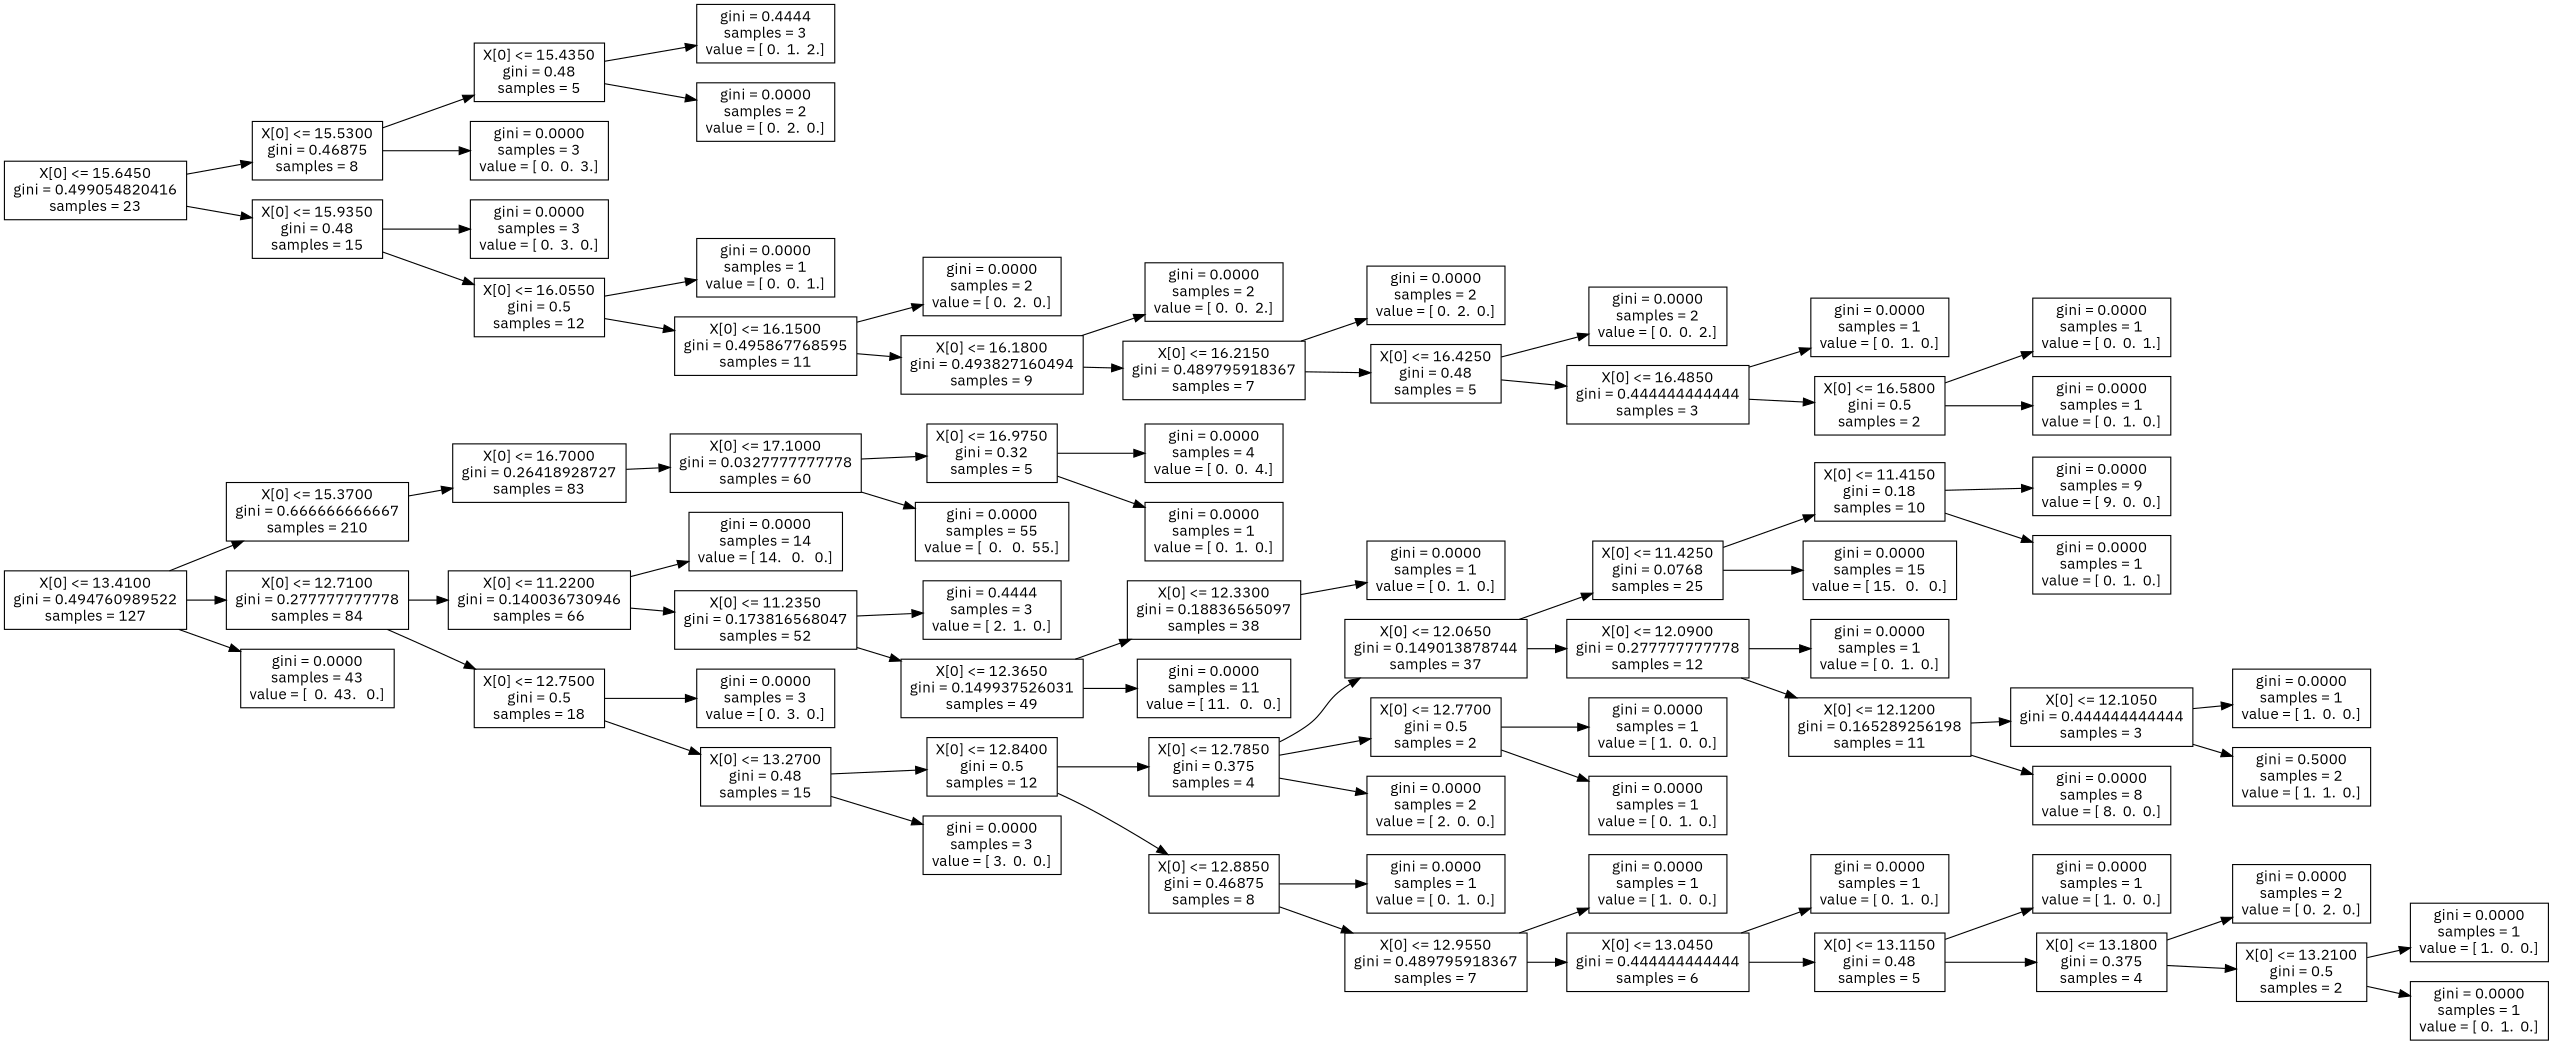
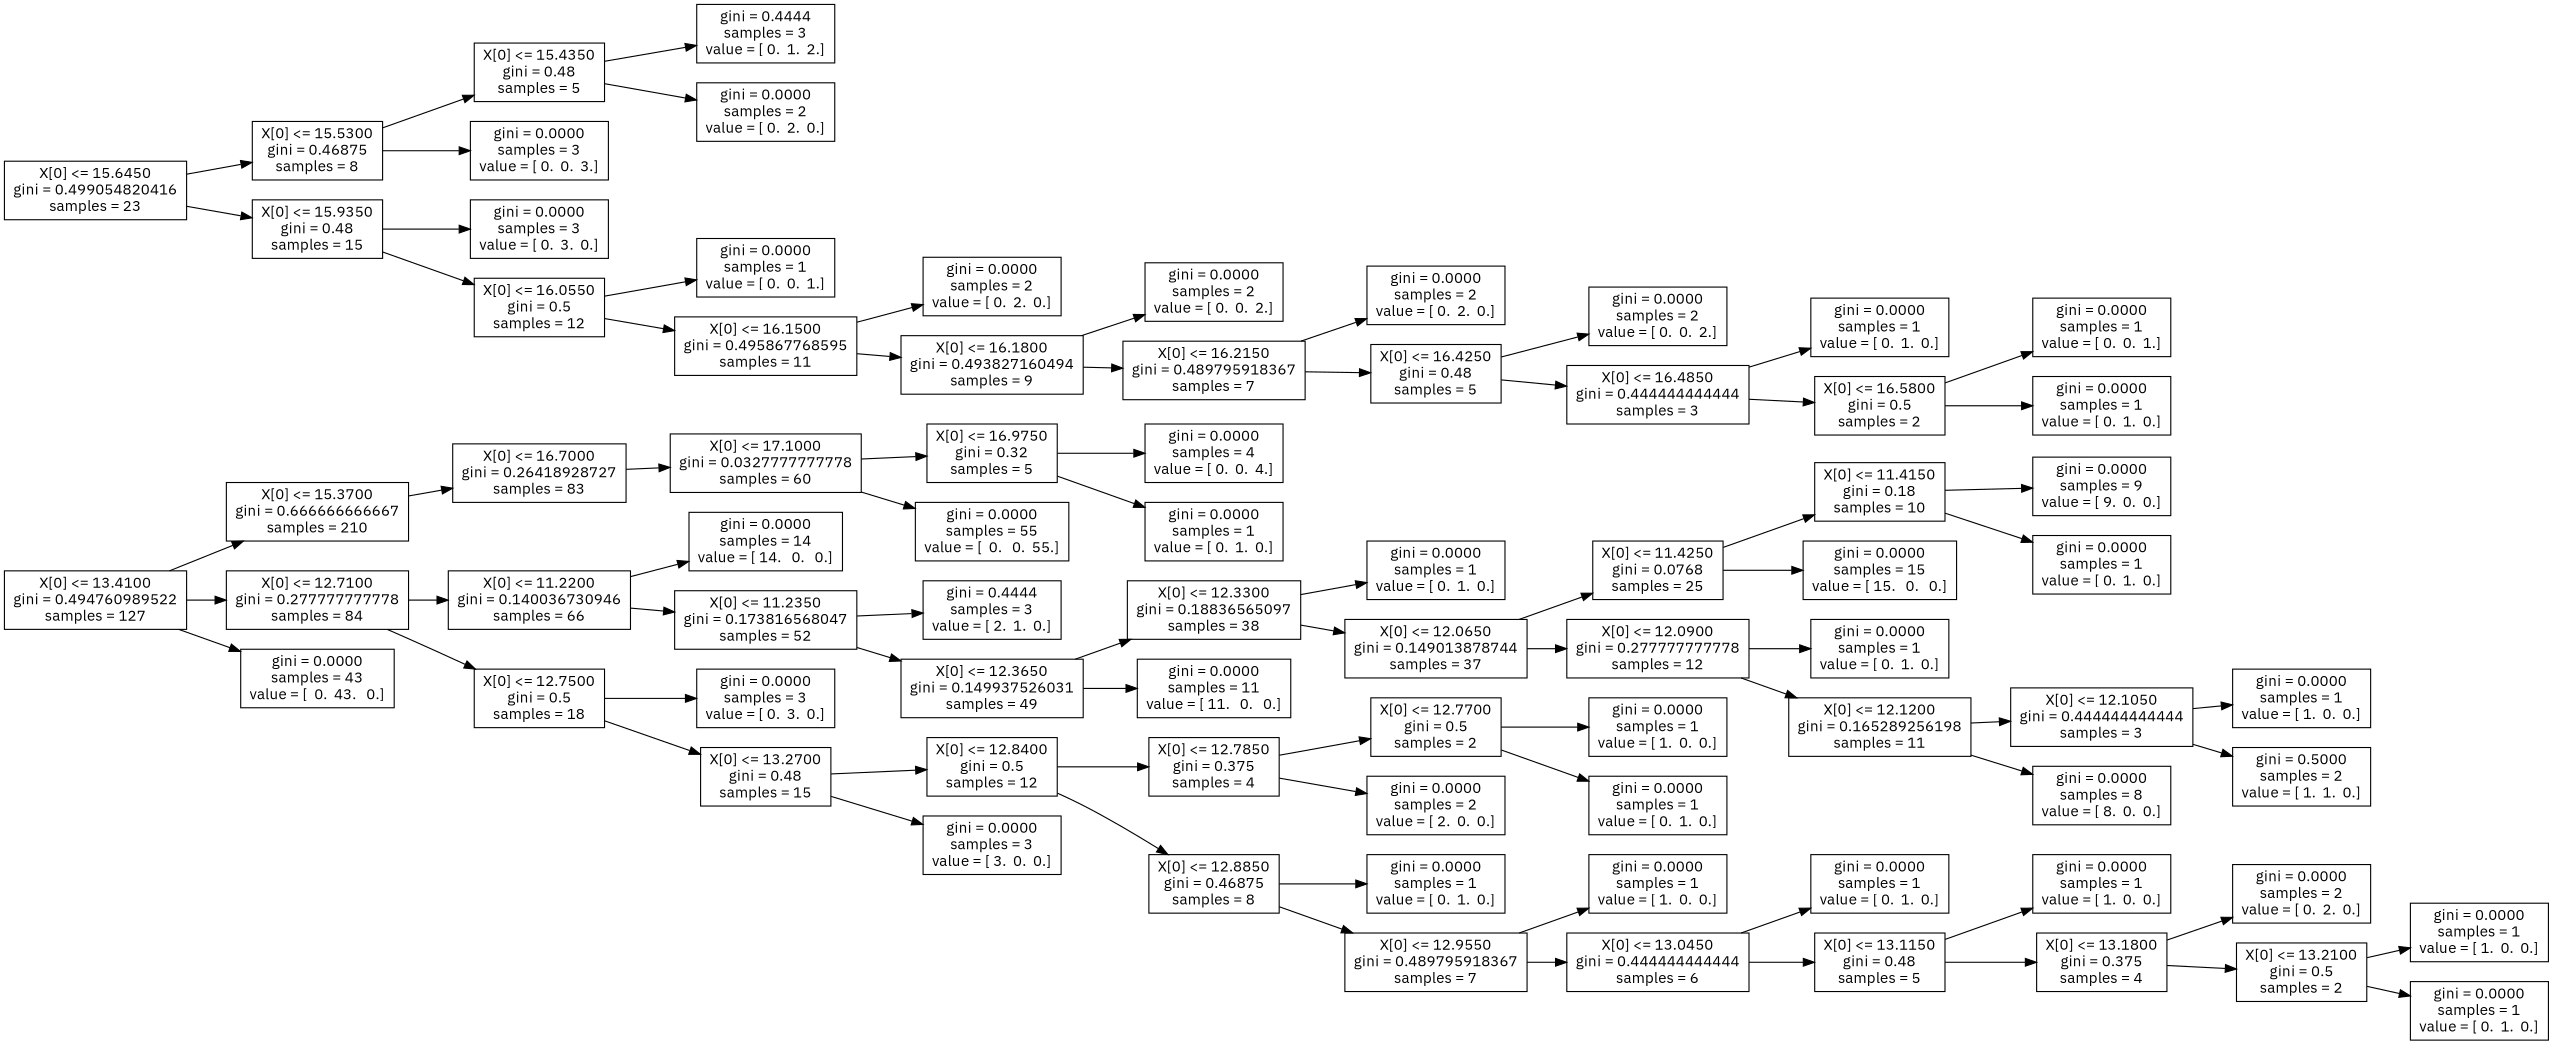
  digraph {
    fontname="IBM Plex Sans"
    rankdir=LR
    node [fontname="IBM Plex Sans" shape=box]
    edge [fontname="IBM Plex Sans"]
    n1 [label="X[0] <= 15.3700\ngini = 0.666666666667\nsamples = 210"]
    n2 [label="X[0] <= 16.7000\ngini = 0.26418928727\nsamples = 83"]
    n3 [label="X[0] <= 13.4100\ngini = 0.494760989522\nsamples = 127"]
    n4 [label="X[0] <= 12.7100\ngini = 0.277777777778\nsamples = 84"]
    n5 [label="gini = 0.0000\nsamples = 43\nvalue = [  0.  43.   0.]"]
    n6 [label="X[0] <= 17.1000\ngini = 0.0327777777778\nsamples = 60"]
    n7 [label="X[0] <= 11.2200\ngini = 0.140036730946\nsamples = 66"]
    n8 [label="X[0] <= 12.7500\ngini = 0.5\nsamples = 18"]
    n9 [label="gini = 0.0000\nsamples = 14\nvalue = [ 14.   0.   0.]"]
    n10 [label="X[0] <= 11.2350\ngini = 0.173816568047\nsamples = 52"]
    n11 [label="gini = 0.0000\nsamples = 3\nvalue = [ 0.  3.  0.]"]
    n12 [label="X[0] <= 13.2700\ngini = 0.48\nsamples = 15"]
    n13 [label="gini = 0.4444\nsamples = 3\nvalue = [ 2.  1.  0.]"]
    n14 [label="X[0] <= 12.3650\ngini = 0.149937526031\nsamples = 49"]
    n15 [label="X[0] <= 12.3300\ngini = 0.18836565097\nsamples = 38"]
    n16 [label="gini = 0.0000\nsamples = 11\nvalue = [ 11.   0.   0.]"]
    n17 [label="X[0] <= 12.0650\ngini = 0.149013878744\nsamples = 37"]
    n18 [label="gini = 0.0000\nsamples = 1\nvalue = [ 0.  1.  0.]"]
    n19 [label="X[0] <= 11.4250\ngini = 0.0768\nsamples = 25"]
    n20 [label="X[0] <= 12.0900\ngini = 0.277777777778\nsamples = 12"]
    n21 [label="X[0] <= 11.4150\ngini = 0.18\nsamples = 10"]
    n22 [label="gini = 0.0000\nsamples = 15\nvalue = [ 15.   0.   0.]"]
    n23 [label="gini = 0.0000\nsamples = 1\nvalue = [ 0.  1.  0.]"]
    n24 [label="X[0] <= 12.1200\ngini = 0.165289256198\nsamples = 11"]
    n25 [label="gini = 0.0000\nsamples = 9\nvalue = [ 9.  0.  0.]"]
    n26 [label="gini = 0.0000\nsamples = 1\nvalue = [ 0.  1.  0.]"]
    n27 [label="X[0] <= 12.1050\ngini = 0.444444444444\nsamples = 3"]
    n28 [label="gini = 0.0000\nsamples = 8\nvalue = [ 8.  0.  0.]"]
    n29 [label="gini = 0.0000\nsamples = 1\nvalue = [ 1.  0.  0.]"]
    n30 [label="gini = 0.5000\nsamples = 2\nvalue = [ 1.  1.  0.]"]
    n31 [label="X[0] <= 12.8400\ngini = 0.5\nsamples = 12"]
    n32 [label="gini = 0.0000\nsamples = 3\nvalue = [ 3.  0.  0.]"]
    n33 [label="X[0] <= 12.7850\ngini = 0.375\nsamples = 4"]
    n34 [label="X[0] <= 12.8850\ngini = 0.46875\nsamples = 8"]
    n35 [label="X[0] <= 12.7700\ngini = 0.5\nsamples = 2"]
    n36 [label="gini = 0.0000\nsamples = 2\nvalue = [ 2.  0.  0.]"]
    n37 [label="gini = 0.0000\nsamples = 1\nvalue = [ 0.  1.  0.]"]
    n38 [label="X[0] <= 12.9550\ngini = 0.489795918367\nsamples = 7"]
    n39 [label="gini = 0.0000\nsamples = 1\nvalue = [ 1.  0.  0.]"]
    n40 [label="gini = 0.0000\nsamples = 1\nvalue = [ 0.  1.  0.]"]
    n41 [label="gini = 0.0000\nsamples = 1\nvalue = [ 1.  0.  0.]"]
    n42 [label="X[0] <= 13.0450\ngini = 0.444444444444\nsamples = 6"]
    n43 [label="gini = 0.0000\nsamples = 1\nvalue = [ 0.  1.  0.]"]
    n44 [label="X[0] <= 13.1150\ngini = 0.48\nsamples = 5"]
    n45 [label="gini = 0.0000\nsamples = 1\nvalue = [ 1.  0.  0.]"]
    n46 [label="X[0] <= 13.1800\ngini = 0.375\nsamples = 4"]
    n47 [label="gini = 0.0000\nsamples = 2\nvalue = [ 0.  2.  0.]"]
    n48 [label="X[0] <= 13.2100\ngini = 0.5\nsamples = 2"]
    n49 [label="gini = 0.0000\nsamples = 1\nvalue = [ 1.  0.  0.]"]
    n50 [label="gini = 0.0000\nsamples = 1\nvalue = [ 0.  1.  0.]"]
    n51 [label="X[0] <= 15.6450\ngini = 0.499054820416\nsamples = 23"]
    n52 [label="X[0] <= 15.5300\ngini = 0.46875\nsamples = 8"]
    n53 [label="X[0] <= 15.9350\ngini = 0.48\nsamples = 15"]
    n54 [label="X[0] <= 16.9750\ngini = 0.32\nsamples = 5"]
    n55 [label="gini = 0.0000\nsamples = 55\nvalue = [  0.   0.  55.]"]
    n56 [label="X[0] <= 15.4350\ngini = 0.48\nsamples = 5"]
    n57 [label="gini = 0.0000\nsamples = 3\nvalue = [ 0.  0.  3.]"]
    n58 [label="gini = 0.0000\nsamples = 3\nvalue = [ 0.  3.  0.]"]
    n59 [label="X[0] <= 16.0550\ngini = 0.5\nsamples = 12"]
    n60 [label="gini = 0.4444\nsamples = 3\nvalue = [ 0.  1.  2.]"]
    n61 [label="gini = 0.0000\nsamples = 2\nvalue = [ 0.  2.  0.]"]
    n62 [label="gini = 0.0000\nsamples = 1\nvalue = [ 0.  0.  1.]"]
    n63 [label="X[0] <= 16.1500\ngini = 0.495867768595\nsamples = 11"]
    n64 [label="gini = 0.0000\nsamples = 2\nvalue = [ 0.  2.  0.]"]
    n65 [label="X[0] <= 16.1800\ngini = 0.493827160494\nsamples = 9"]
    n66 [label="gini = 0.0000\nsamples = 2\nvalue = [ 0.  0.  2.]"]
    n67 [label="X[0] <= 16.2150\ngini = 0.489795918367\nsamples = 7"]
    n68 [label="gini = 0.0000\nsamples = 2\nvalue = [ 0.  2.  0.]"]
    n69 [label="X[0] <= 16.4250\ngini = 0.48\nsamples = 5"]
    n70 [label="gini = 0.0000\nsamples = 2\nvalue = [ 0.  0.  2.]"]
    n71 [label="X[0] <= 16.4850\ngini = 0.444444444444\nsamples = 3"]
    n72 [label="gini = 0.0000\nsamples = 1\nvalue = [ 0.  1.  0.]"]
    n73 [label="X[0] <= 16.5800\ngini = 0.5\nsamples = 2"]
    n74 [label="gini = 0.0000\nsamples = 1\nvalue = [ 0.  0.  1.]"]
    n75 [label="gini = 0.0000\nsamples = 1\nvalue = [ 0.  1.  0.]"]
    n76 [label="gini = 0.0000\nsamples = 4\nvalue = [ 0.  0.  4.]"]
    n77 [label="gini = 0.0000\nsamples = 1\nvalue = [ 0.  1.  0.]"]
    n1 -> n2
    n2 -> n6
    n3 -> n1
    n3 -> n4
    n3 -> n5
    n4 -> n7
    n4 -> n8
    n6 -> n54
    n6 -> n55
    n7 -> n9
    n7 -> n10
    n8 -> n11
    n8 -> n12
    n10 -> n13
    n10 -> n14
    n12 -> n31
    n12 -> n32
    n14 -> n15
    n14 -> n16
-   n33 -> n17
+   n15 -> n17
    n15 -> n18
    n17 -> n19
    n17 -> n20
    n19 -> n21
    n19 -> n22
    n20 -> n23
    n20 -> n24
    n21 -> n25
    n21 -> n26
    n24 -> n27
    n24 -> n28
    n27 -> n29
    n27 -> n30
    n31 -> n33
    n31 -> n34
    n33 -> n35
    n33 -> n36
    n34 -> n37
    n34 -> n38
    n35 -> n39
    n35 -> n40
    n38 -> n41
    n38 -> n42
    n42 -> n43
    n42 -> n44
    n44 -> n45
    n44 -> n46
    n46 -> n47
    n46 -> n48
    n48 -> n49
    n48 -> n50
    n51 -> n52
    n51 -> n53
    n52 -> n56
    n52 -> n57
    n53 -> n58
    n53 -> n59
    n54 -> n76
    n54 -> n77
    n56 -> n60
    n56 -> n61
    n59 -> n62
    n59 -> n63
    n63 -> n64
    n63 -> n65
    n65 -> n66
    n65 -> n67
    n67 -> n68
    n67 -> n69
    n69 -> n70
    n69 -> n71
    n71 -> n72
    n71 -> n73
    n73 -> n74
    n73 -> n75
  }
